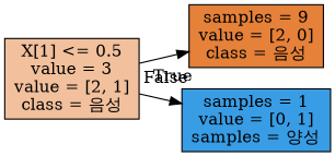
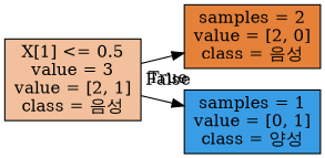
  digraph {
    rankdir=LR
    node [color=black shape=box style=filled]
    edge [labeldistance=2.5]
    n1 [fillcolor="#f2c09c" label="X[1] <= 0.5\nvalue = 3\nvalue = [2, 1]\nclass = 음성"]
-   n2 [fillcolor="#e58139" label="samples = 9\nvalue = [2, 0]\nclass = 음성"]
-   n3 [fillcolor="#399de5" label="samples = 1\nvalue = [0, 1]\nsamples = 양성"]
+   n2 [fillcolor="#e58139" label="samples = 2\nvalue = [2, 0]\nclass = 음성"]
+   n3 [fillcolor="#399de5" label="samples = 1\nvalue = [0, 1]\nclass = 양성"]
    n1 -> n2 [headlabel=True labelangle=45]
    n1 -> n3 [headlabel=False labelangle=-45]
  }
